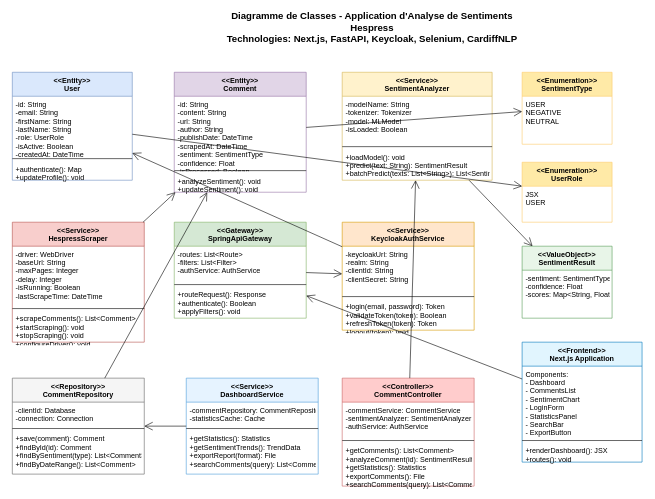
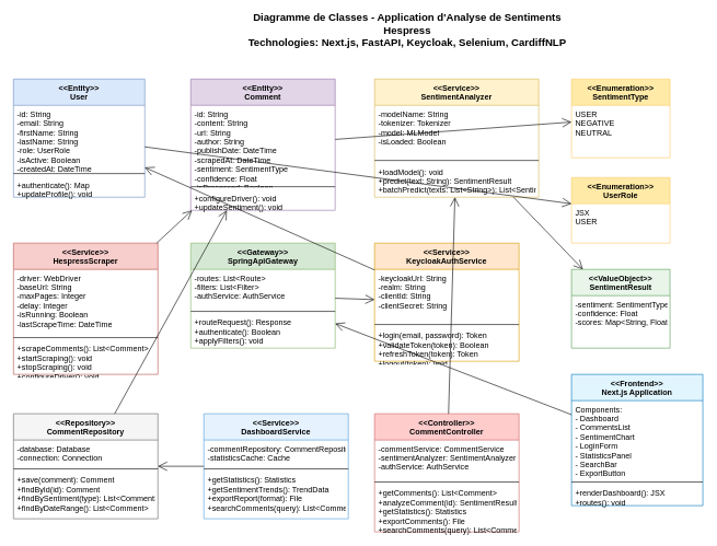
  <mxCell id="0" />
  <mxCell id="1" parent="0" />
  <mxCell id="2" value="&lt;&lt;Entity&gt;&gt;&#10;User" style="swimlane;fontStyle=1;align=center;verticalAlign=top;childLayout=tableLayout;horizontal=1;startSize=40;horizontalStack=0;resizeParent=1;resizeLast=0;collapsible=1;marginBottom=0;rounded=0;shadow=0;strokeWidth=1;fillColor=#dae8fc;strokeColor=#6c8ebf;" parent="1" vertex="1"><mxGeometry x="20" y="120" width="200" height="180" as="geometry" /></mxCell>
  <mxCell id="3" value="-id: String&#10;-email: String&#10;-firstName: String&#10;-lastName: String&#10;-role: UserRole&#10;-isActive: Boolean&#10;-createdAt: DateTime&#10;-lastLogin: DateTime" style="text;strokeColor=none;fillColor=none;align=left;verticalAlign=top;spacingLeft=4;spacingRight=4;overflow=hidden;rotatable=0;points=[[0,0.5],[1,0.5]];portConstraint=eastwest;" parent="2" vertex="1"><mxGeometry y="40" width="200" height="100" as="geometry" /></mxCell>
  <mxCell id="4" value="" style="line;strokeWidth=1;fillColor=none;align=left;verticalAlign=middle;spacingTop=-1;spacingLeft=3;spacingRight=3;rotatable=0;labelPosition=right;points=[];portConstraint=eastwest;" parent="2" vertex="1"><mxGeometry y="140" width="200" height="8" as="geometry" /></mxCell>
  <mxCell id="5" value="+authenticate(): Map&#10;+updateProfile(): void" style="text;strokeColor=none;fillColor=none;align=left;verticalAlign=top;spacingLeft=4;spacingRight=4;overflow=hidden;rotatable=0;points=[[0,0.5],[1,0.5]];portConstraint=eastwest;" parent="2" vertex="1"><mxGeometry y="148" width="200" height="32" as="geometry" /></mxCell>
  <mxCell id="6" value="&lt;&lt;Entity&gt;&gt;&#10;Comment" style="swimlane;fontStyle=1;align=center;verticalAlign=top;childLayout=tableLayout;horizontal=1;startSize=40;horizontalStack=0;resizeParent=1;resizeLast=0;collapsible=1;marginBottom=0;rounded=0;shadow=0;strokeWidth=1;fillColor=#e1d5e7;strokeColor=#9673a6;" parent="1" vertex="1"><mxGeometry x="290" y="120" width="220" height="200" as="geometry" /></mxCell>
  <mxCell id="7" value="-id: String&#10;-content: String&#10;-url: String&#10;-author: String&#10;-publishDate: DateTime&#10;-scrapedAt: DateTime&#10;-sentiment: SentimentType&#10;-confidence: Float&#10;-isProcessed: Boolean" style="text;strokeColor=none;fillColor=none;align=left;verticalAlign=top;spacingLeft=4;spacingRight=4;overflow=hidden;rotatable=0;points=[[0,0.5],[1,0.5]];portConstraint=eastwest;" parent="6" vertex="1"><mxGeometry y="40" width="220" height="120" as="geometry" /></mxCell>
  <mxCell id="8" value="" style="line;strokeWidth=1;fillColor=none;align=left;verticalAlign=middle;spacingTop=-1;spacingLeft=3;spacingRight=3;rotatable=0;labelPosition=right;points=[];portConstraint=eastwest;" parent="6" vertex="1"><mxGeometry y="160" width="220" height="8" as="geometry" /></mxCell>
- <mxCell id="9" value="+analyzeSentiment(): void&#10;+updateSentiment(): void" style="text;strokeColor=none;fillColor=none;align=left;verticalAlign=top;spacingLeft=4;spacingRight=4;overflow=hidden;rotatable=0;points=[[0,0.5],[1,0.5]];portConstraint=eastwest;" parent="6" vertex="1"><mxGeometry y="168" width="220" height="32" as="geometry" /></mxCell>
+ <mxCell id="9" value="+configureDriver(): void&#10;+updateSentiment(): void" style="text;strokeColor=none;fillColor=none;align=left;verticalAlign=top;spacingLeft=4;spacingRight=4;overflow=hidden;rotatable=0;points=[[0,0.5],[1,0.5]];portConstraint=eastwest;" parent="6" vertex="1"><mxGeometry y="168" width="220" height="32" as="geometry" /></mxCell>
  <mxCell id="10" value="&lt;&lt;Service&gt;&gt;&#10;SentimentAnalyzer" style="swimlane;fontStyle=1;align=center;verticalAlign=top;childLayout=tableLayout;horizontal=1;startSize=40;horizontalStack=0;resizeParent=1;resizeLast=0;collapsible=1;marginBottom=0;rounded=0;shadow=0;strokeWidth=1;fillColor=#fff2cc;strokeColor=#d6b656;" parent="1" vertex="1"><mxGeometry x="570" y="120" width="250" height="180" as="geometry" /></mxCell>
  <mxCell id="11" value="-modelName: String&#10;-tokenizer: Tokenizer&#10;-model: MLModel&#10;-isLoaded: Boolean" style="text;strokeColor=none;fillColor=none;align=left;verticalAlign=top;spacingLeft=4;spacingRight=4;overflow=hidden;rotatable=0;points=[[0,0.5],[1,0.5]];portConstraint=eastwest;" parent="10" vertex="1"><mxGeometry y="40" width="250" height="80" as="geometry" /></mxCell>
  <mxCell id="12" value="" style="line;strokeWidth=1;fillColor=none;align=left;verticalAlign=middle;spacingTop=-1;spacingLeft=3;spacingRight=3;rotatable=0;labelPosition=right;points=[];portConstraint=eastwest;" parent="10" vertex="1"><mxGeometry y="120" width="250" height="8" as="geometry" /></mxCell>
  <mxCell id="13" value="+loadModel(): void&#10;+predict(text: String): SentimentResult&#10;+batchPredict(texts: List&lt;String&gt;): List&lt;SentimentResult&gt;" style="text;strokeColor=none;fillColor=none;align=left;verticalAlign=top;spacingLeft=4;spacingRight=4;overflow=hidden;rotatable=0;points=[[0,0.5],[1,0.5]];portConstraint=eastwest;" parent="10" vertex="1"><mxGeometry y="128" width="250" height="52" as="geometry" /></mxCell>
  <mxCell id="14" value="&lt;&lt;Service&gt;&gt;&#10;HespressScraper" style="swimlane;fontStyle=1;align=center;verticalAlign=top;childLayout=tableLayout;horizontal=1;startSize=40;horizontalStack=0;resizeParent=1;resizeLast=0;collapsible=1;marginBottom=0;rounded=0;shadow=0;strokeWidth=1;fillColor=#f8cecc;strokeColor=#b85450;" parent="1" vertex="1"><mxGeometry x="20" y="370" width="220" height="200" as="geometry" /></mxCell>
  <mxCell id="15" value="-driver: WebDriver&#10;-baseUrl: String&#10;-maxPages: Integer&#10;-delay: Integer&#10;-isRunning: Boolean&#10;-lastScrapeTime: DateTime" style="text;strokeColor=none;fillColor=none;align=left;verticalAlign=top;spacingLeft=4;spacingRight=4;overflow=hidden;rotatable=0;points=[[0,0.5],[1,0.5]];portConstraint=eastwest;" parent="14" vertex="1"><mxGeometry y="40" width="220" height="100" as="geometry" /></mxCell>
  <mxCell id="16" value="" style="line;strokeWidth=1;fillColor=none;align=left;verticalAlign=middle;spacingTop=-1;spacingLeft=3;spacingRight=3;rotatable=0;labelPosition=right;points=[];portConstraint=eastwest;" parent="14" vertex="1"><mxGeometry y="140" width="220" height="8" as="geometry" /></mxCell>
  <mxCell id="17" value="+scrapeComments(): List&lt;Comment&gt;&#10;+startScraping(): void&#10;+stopScraping(): void&#10;+configureDriver(): void" style="text;strokeColor=none;fillColor=none;align=left;verticalAlign=top;spacingLeft=4;spacingRight=4;overflow=hidden;rotatable=0;points=[[0,0.5],[1,0.5]];portConstraint=eastwest;" parent="14" vertex="1"><mxGeometry y="148" width="220" height="52" as="geometry" /></mxCell>
  <mxCell id="18" value="&lt;&lt;Gateway&gt;&gt;&#10;SpringApiGateway" style="swimlane;fontStyle=1;align=center;verticalAlign=top;childLayout=tableLayout;horizontal=1;startSize=40;horizontalStack=0;resizeParent=1;resizeLast=0;collapsible=1;marginBottom=0;rounded=0;shadow=0;strokeWidth=1;fillColor=#d5e8d4;strokeColor=#82b366;" parent="1" vertex="1"><mxGeometry x="290" y="370" width="220" height="160" as="geometry" /></mxCell>
  <mxCell id="19" value="-routes: List&lt;Route&gt;&#10;-filters: List&lt;Filter&gt;&#10;-authService: AuthService" style="text;strokeColor=none;fillColor=none;align=left;verticalAlign=top;spacingLeft=4;spacingRight=4;overflow=hidden;rotatable=0;points=[[0,0.5],[1,0.5]];portConstraint=eastwest;" parent="18" vertex="1"><mxGeometry y="40" width="220" height="60" as="geometry" /></mxCell>
  <mxCell id="20" value="" style="line;strokeWidth=1;fillColor=none;align=left;verticalAlign=middle;spacingTop=-1;spacingLeft=3;spacingRight=3;rotatable=0;labelPosition=right;points=[];portConstraint=eastwest;" parent="18" vertex="1"><mxGeometry y="100" width="220" height="8" as="geometry" /></mxCell>
  <mxCell id="21" value="+routeRequest(): Response&#10;+authenticate(): Boolean&#10;+applyFilters(): void" style="text;strokeColor=none;fillColor=none;align=left;verticalAlign=top;spacingLeft=4;spacingRight=4;overflow=hidden;rotatable=0;points=[[0,0.5],[1,0.5]];portConstraint=eastwest;" parent="18" vertex="1"><mxGeometry y="108" width="220" height="52" as="geometry" /></mxCell>
  <mxCell id="22" value="&lt;&lt;Service&gt;&gt;&#10;KeycloakAuthService" style="swimlane;fontStyle=1;align=center;verticalAlign=top;childLayout=tableLayout;horizontal=1;startSize=40;horizontalStack=0;resizeParent=1;resizeLast=0;collapsible=1;marginBottom=0;rounded=0;shadow=0;strokeWidth=1;fillColor=#ffe6cc;strokeColor=#d79b00;" parent="1" vertex="1"><mxGeometry x="570" y="370" width="220" height="180" as="geometry" /></mxCell>
  <mxCell id="23" value="-keycloakUrl: String&#10;-realm: String&#10;-clientId: String&#10;-clientSecret: String" style="text;strokeColor=none;fillColor=none;align=left;verticalAlign=top;spacingLeft=4;spacingRight=4;overflow=hidden;rotatable=0;points=[[0,0.5],[1,0.5]];portConstraint=eastwest;" parent="22" vertex="1"><mxGeometry y="40" width="220" height="80" as="geometry" /></mxCell>
  <mxCell id="24" value="" style="line;strokeWidth=1;fillColor=none;align=left;verticalAlign=middle;spacingTop=-1;spacingLeft=3;spacingRight=3;rotatable=0;labelPosition=right;points=[];portConstraint=eastwest;" parent="22" vertex="1"><mxGeometry y="120" width="220" height="8" as="geometry" /></mxCell>
  <mxCell id="25" value="+login(email, password): Token&#10;+validateToken(token): Boolean&#10;+refreshToken(token): Token&#10;+logout(token): void" style="text;strokeColor=none;fillColor=none;align=left;verticalAlign=top;spacingLeft=4;spacingRight=4;overflow=hidden;rotatable=0;points=[[0,0.5],[1,0.5]];portConstraint=eastwest;" parent="22" vertex="1"><mxGeometry y="128" width="220" height="52" as="geometry" /></mxCell>
  <mxCell id="26" value="&lt;&lt;Repository&gt;&gt;&#10;CommentRepository" style="swimlane;fontStyle=1;align=center;verticalAlign=top;childLayout=tableLayout;horizontal=1;startSize=40;horizontalStack=0;resizeParent=1;resizeLast=0;collapsible=1;marginBottom=0;rounded=0;shadow=0;strokeWidth=1;fillColor=#f5f5f5;strokeColor=#666666;" parent="1" vertex="1"><mxGeometry x="20" y="630" width="220" height="160" as="geometry" /></mxCell>
- <mxCell id="27" value="-clientId: Database&#10;-connection: Connection" style="text;strokeColor=none;fillColor=none;align=left;verticalAlign=top;spacingLeft=4;spacingRight=4;overflow=hidden;rotatable=0;points=[[0,0.5],[1,0.5]];portConstraint=eastwest;" parent="26" vertex="1"><mxGeometry y="40" width="220" height="40" as="geometry" /></mxCell>
+ <mxCell id="27" value="-database: Database&#10;-connection: Connection" style="text;strokeColor=none;fillColor=none;align=left;verticalAlign=top;spacingLeft=4;spacingRight=4;overflow=hidden;rotatable=0;points=[[0,0.5],[1,0.5]];portConstraint=eastwest;" parent="26" vertex="1"><mxGeometry y="40" width="220" height="40" as="geometry" /></mxCell>
  <mxCell id="28" value="" style="line;strokeWidth=1;fillColor=none;align=left;verticalAlign=middle;spacingTop=-1;spacingLeft=3;spacingRight=3;rotatable=0;labelPosition=right;points=[];portConstraint=eastwest;" parent="26" vertex="1"><mxGeometry y="80" width="220" height="8" as="geometry" /></mxCell>
  <mxCell id="29" value="+save(comment): Comment&#10;+findById(id): Comment&#10;+findBySentiment(type): List&lt;Comment&gt;&#10;+findByDateRange(): List&lt;Comment&gt;" style="text;strokeColor=none;fillColor=none;align=left;verticalAlign=top;spacingLeft=4;spacingRight=4;overflow=hidden;rotatable=0;points=[[0,0.5],[1,0.5]];portConstraint=eastwest;" parent="26" vertex="1"><mxGeometry y="88" width="220" height="72" as="geometry" /></mxCell>
  <mxCell id="30" value="&lt;&lt;Service&gt;&gt;&#10;DashboardService" style="swimlane;fontStyle=1;align=center;verticalAlign=top;childLayout=tableLayout;horizontal=1;startSize=40;horizontalStack=0;resizeParent=1;resizeLast=0;collapsible=1;marginBottom=0;rounded=0;shadow=0;strokeWidth=1;fillColor=#e6f3ff;strokeColor=#4d9ddb;" parent="1" vertex="1"><mxGeometry x="310" y="630" width="220" height="160" as="geometry" /></mxCell>
  <mxCell id="31" value="-commentRepository: CommentRepository&#10;-statisticsCache: Cache" style="text;strokeColor=none;fillColor=none;align=left;verticalAlign=top;spacingLeft=4;spacingRight=4;overflow=hidden;rotatable=0;points=[[0,0.5],[1,0.5]];portConstraint=eastwest;" parent="30" vertex="1"><mxGeometry y="40" width="220" height="40" as="geometry" /></mxCell>
  <mxCell id="32" value="" style="line;strokeWidth=1;fillColor=none;align=left;verticalAlign=middle;spacingTop=-1;spacingLeft=3;spacingRight=3;rotatable=0;labelPosition=right;points=[];portConstraint=eastwest;" parent="30" vertex="1"><mxGeometry y="80" width="220" height="8" as="geometry" /></mxCell>
  <mxCell id="33" value="+getStatistics(): Statistics&#10;+getSentimentTrends(): TrendData&#10;+exportReport(format): File&#10;+searchComments(query): List&lt;Comment&gt;" style="text;strokeColor=none;fillColor=none;align=left;verticalAlign=top;spacingLeft=4;spacingRight=4;overflow=hidden;rotatable=0;points=[[0,0.5],[1,0.5]];portConstraint=eastwest;" parent="30" vertex="1"><mxGeometry y="88" width="220" height="72" as="geometry" /></mxCell>
  <mxCell id="34" value="&lt;&lt;Controller&gt;&gt;&#10;CommentController" style="swimlane;fontStyle=1;align=center;verticalAlign=top;childLayout=tableLayout;horizontal=1;startSize=40;horizontalStack=0;resizeParent=1;resizeLast=0;collapsible=1;marginBottom=0;rounded=0;shadow=0;strokeWidth=1;fillColor=#ffcccc;strokeColor=#cc6666;" parent="1" vertex="1"><mxGeometry x="570" y="630" width="220" height="180" as="geometry" /></mxCell>
  <mxCell id="35" value="-commentService: CommentService&#10;-sentimentAnalyzer: SentimentAnalyzer&#10;-authService: AuthService" style="text;strokeColor=none;fillColor=none;align=left;verticalAlign=top;spacingLeft=4;spacingRight=4;overflow=hidden;rotatable=0;points=[[0,0.5],[1,0.5]];portConstraint=eastwest;" parent="34" vertex="1"><mxGeometry y="40" width="220" height="60" as="geometry" /></mxCell>
  <mxCell id="36" value="" style="line;strokeWidth=1;fillColor=none;align=left;verticalAlign=middle;spacingTop=-1;spacingLeft=3;spacingRight=3;rotatable=0;labelPosition=right;points=[];portConstraint=eastwest;" parent="34" vertex="1"><mxGeometry y="100" width="220" height="8" as="geometry" /></mxCell>
  <mxCell id="37" value="+getComments(): List&lt;Comment&gt;&#10;+analyzeComment(id): SentimentResult&#10;+getStatistics(): Statistics&#10;+exportComments(): File&#10;+searchComments(query): List&lt;Comment&gt;" style="text;strokeColor=none;fillColor=none;align=left;verticalAlign=top;spacingLeft=4;spacingRight=4;overflow=hidden;rotatable=0;points=[[0,0.5],[1,0.5]];portConstraint=eastwest;" parent="34" vertex="1"><mxGeometry y="108" width="220" height="72" as="geometry" /></mxCell>
  <mxCell id="38" value="&lt;&lt;Enumeration&gt;&gt;&#10;SentimentType" style="swimlane;fontStyle=1;align=center;verticalAlign=top;childLayout=tableLayout;horizontal=1;startSize=40;horizontalStack=0;resizeParent=1;resizeLast=0;collapsible=1;marginBottom=0;rounded=0;shadow=0;strokeWidth=1;fillColor=#ffeaa7;strokeColor=#fdcb6e;" parent="1" vertex="1"><mxGeometry x="870" y="120" width="150" height="120" as="geometry" /></mxCell>
  <mxCell id="39" value="USER&#10;NEGATIVE&#10;NEUTRAL" style="text;strokeColor=none;fillColor=none;align=left;verticalAlign=top;spacingLeft=4;spacingRight=4;overflow=hidden;rotatable=0;points=[[0,0.5],[1,0.5]];portConstraint=eastwest;" parent="38" vertex="1"><mxGeometry y="40" width="150" height="80" as="geometry" /></mxCell>
  <mxCell id="40" value="&lt;&lt;Enumeration&gt;&gt;&#10;UserRole" style="swimlane;fontStyle=1;align=center;verticalAlign=top;childLayout=tableLayout;horizontal=1;startSize=40;horizontalStack=0;resizeParent=1;resizeLast=0;collapsible=1;marginBottom=0;rounded=0;shadow=0;strokeWidth=1;fillColor=#ffeaa7;strokeColor=#fdcb6e;" parent="1" vertex="1"><mxGeometry x="870" y="270" width="150" height="100" as="geometry" /></mxCell>
  <mxCell id="41" value="JSX&#10;USER" style="text;strokeColor=none;fillColor=none;align=left;verticalAlign=top;spacingLeft=4;spacingRight=4;overflow=hidden;rotatable=0;points=[[0,0.5],[1,0.5]];portConstraint=eastwest;" parent="40" vertex="1"><mxGeometry y="40" width="150" height="60" as="geometry" /></mxCell>
  <mxCell id="42" value="&lt;&lt;ValueObject&gt;&gt;&#10;SentimentResult" style="swimlane;fontStyle=1;align=center;verticalAlign=top;childLayout=tableLayout;horizontal=1;startSize=40;horizontalStack=0;resizeParent=1;resizeLast=0;collapsible=1;marginBottom=0;rounded=0;shadow=0;strokeWidth=1;fillColor=#e8f5e8;strokeColor=#5a9e5a;" parent="1" vertex="1"><mxGeometry x="870" y="410" width="150" height="120" as="geometry" /></mxCell>
  <mxCell id="43" value="-sentiment: SentimentType&#10;-confidence: Float&#10;-scores: Map&lt;String, Float&gt;" style="text;strokeColor=none;fillColor=none;align=left;verticalAlign=top;spacingLeft=4;spacingRight=4;overflow=hidden;rotatable=0;points=[[0,0.5],[1,0.5]];portConstraint=eastwest;" parent="42" vertex="1"><mxGeometry y="40" width="150" height="80" as="geometry" /></mxCell>
  <mxCell id="44" value="&lt;&lt;Frontend&gt;&gt;&#10;Next.js Application" style="swimlane;fontStyle=1;align=center;verticalAlign=top;childLayout=tableLayout;horizontal=1;startSize=40;horizontalStack=0;resizeParent=1;resizeLast=0;collapsible=1;marginBottom=0;rounded=0;shadow=0;strokeWidth=1;fillColor=#e1f5fe;strokeColor=#0277bd;" parent="1" vertex="1"><mxGeometry x="870" y="570" width="200" height="200" as="geometry" /></mxCell>
  <mxCell id="45" value="Components:&#10;- Dashboard&#10;- CommentsList&#10;- SentimentChart&#10;- LoginForm&#10;- StatisticsPanel&#10;- SearchBar&#10;- ExportButton" style="text;strokeColor=none;fillColor=none;align=left;verticalAlign=top;spacingLeft=4;spacingRight=4;overflow=hidden;rotatable=0;points=[[0,0.5],[1,0.5]];portConstraint=eastwest;" parent="44" vertex="1"><mxGeometry y="40" width="200" height="120" as="geometry" /></mxCell>
  <mxCell id="46" value="" style="line;strokeWidth=1;fillColor=none;align=left;verticalAlign=middle;spacingTop=-1;spacingLeft=3;spacingRight=3;rotatable=0;labelPosition=right;points=[];portConstraint=eastwest;" parent="44" vertex="1"><mxGeometry y="160" width="200" height="8" as="geometry" /></mxCell>
  <mxCell id="47" value="+renderDashboard(): JSX&#10;+routes(): void" style="text;strokeColor=none;fillColor=none;align=left;verticalAlign=top;spacingLeft=4;spacingRight=4;overflow=hidden;rotatable=0;points=[[0,0.5],[1,0.5]];portConstraint=eastwest;" parent="44" vertex="1"><mxGeometry y="168" width="200" height="32" as="geometry" /></mxCell>
  <mxCell id="48" style="endArrow=open;endFill=1;endSize=12;html=1;" parent="1" source="2" target="40" edge="1"><mxGeometry width="160" relative="1" as="geometry"><mxPoint x="240" y="200" as="sourcePoint" /><mxPoint x="400" y="200" as="targetPoint" /></mxGeometry></mxCell>
  <mxCell id="49" style="endArrow=open;endFill=1;endSize=12;html=1;" parent="1" source="6" target="38" edge="1"><mxGeometry width="160" relative="1" as="geometry"><mxPoint x="530" y="200" as="sourcePoint" /><mxPoint x="690" y="200" as="targetPoint" /></mxGeometry></mxCell>
  <mxCell id="50" style="endArrow=open;endFill=1;endSize=12;html=1;" parent="1" source="10" target="42" edge="1"><mxGeometry width="160" relative="1" as="geometry"><mxPoint x="720" y="300" as="sourcePoint" /><mxPoint x="880" y="300" as="targetPoint" /></mxGeometry></mxCell>
  <mxCell id="51" style="endArrow=open;endFill=1;endSize=12;html=1;" parent="1" source="14" target="6" edge="1"><mxGeometry width="160" relative="1" as="geometry"><mxPoint x="240" y="420" as="sourcePoint" /><mxPoint x="400" y="420" as="targetPoint" /></mxGeometry></mxCell>
  <mxCell id="52" style="endArrow=open;endFill=1;endSize=12;html=1;" parent="1" source="26" target="6" edge="1"><mxGeometry width="160" relative="1" as="geometry"><mxPoint x="240" y="630" as="sourcePoint" /><mxPoint x="400" y="630" as="targetPoint" /></mxGeometry></mxCell>
  <mxCell id="53" style="endArrow=open;endFill=1;endSize=12;html=1;" parent="1" source="30" target="26" edge="1"><mxGeometry width="160" relative="1" as="geometry"><mxPoint x="290" y="710" as="sourcePoint" /><mxPoint x="240" y="710" as="targetPoint" /></mxGeometry></mxCell>
  <mxCell id="54" style="endArrow=open;endFill=1;endSize=12;html=1;" parent="1" source="34" target="10" edge="1"><mxGeometry width="160" relative="1" as="geometry"><mxPoint x="680" y="630" as="sourcePoint" /><mxPoint x="680" y="300" as="targetPoint" /></mxGeometry></mxCell>
  <mxCell id="55" style="endArrow=open;endFill=1;endSize=12;html=1;" parent="1" source="18" target="22" edge="1"><mxGeometry width="160" relative="1" as="geometry"><mxPoint x="510" y="450" as="sourcePoint" /><mxPoint x="570" y="450" as="targetPoint" /></mxGeometry></mxCell>
  <mxCell id="56" style="endArrow=open;endFill=1;endSize=12;html=1;" parent="1" source="22" target="2" edge="1"><mxGeometry width="160" relative="1" as="geometry"><mxPoint x="570" y="370" as="sourcePoint" /><mxPoint x="220" y="220" as="targetPoint" /></mxGeometry></mxCell>
  <mxCell id="57" style="endArrow=open;endFill=1;endSize=12;html=1;" parent="1" source="44" target="18" edge="1"><mxGeometry width="160" relative="1" as="geometry"><mxPoint x="870" y="670" as="sourcePoint" /><mxPoint x="510" y="450" as="targetPoint" /></mxGeometry></mxCell>
  <mxCell id="58" value="Diagramme de Classes - Application d'Analyse de Sentiments Hespress&#10;Technologies: Next.js, FastAPI, Keycloak, Selenium, CardiffNLP" style="text;html=1;strokeColor=none;fillColor=none;align=center;verticalAlign=middle;whiteSpace=wrap;rounded=0;fontSize=16;fontStyle=1;" parent="1" vertex="1"><mxGeometry x="370" y="20" width="500" height="50" as="geometry" /></mxCell>
